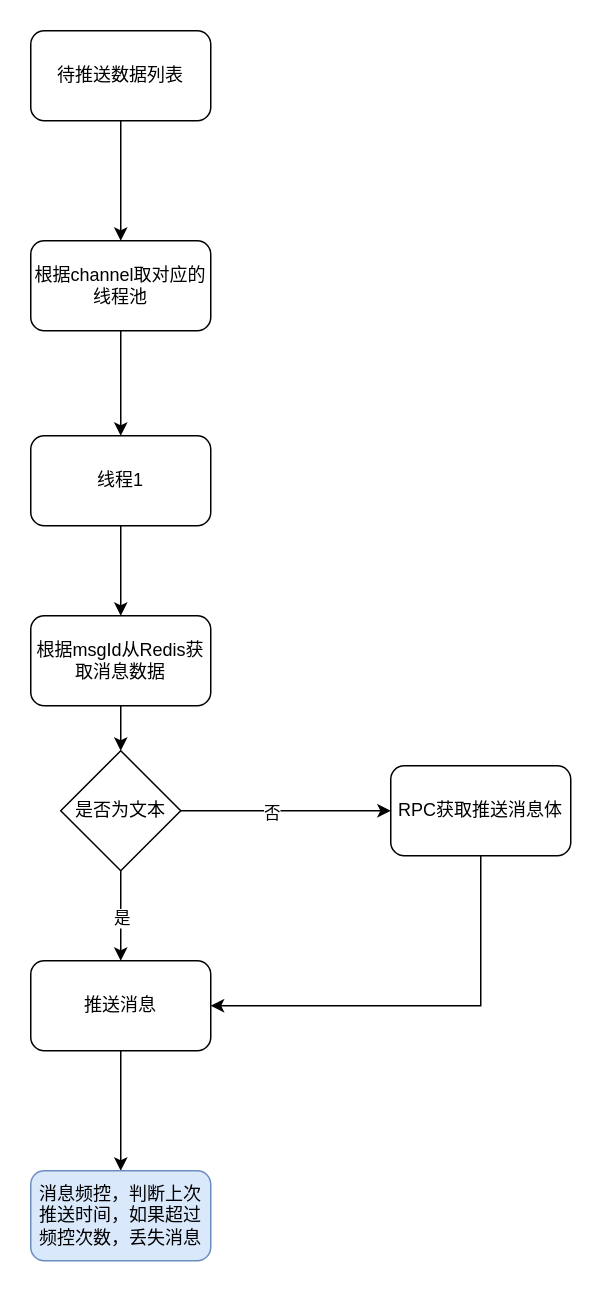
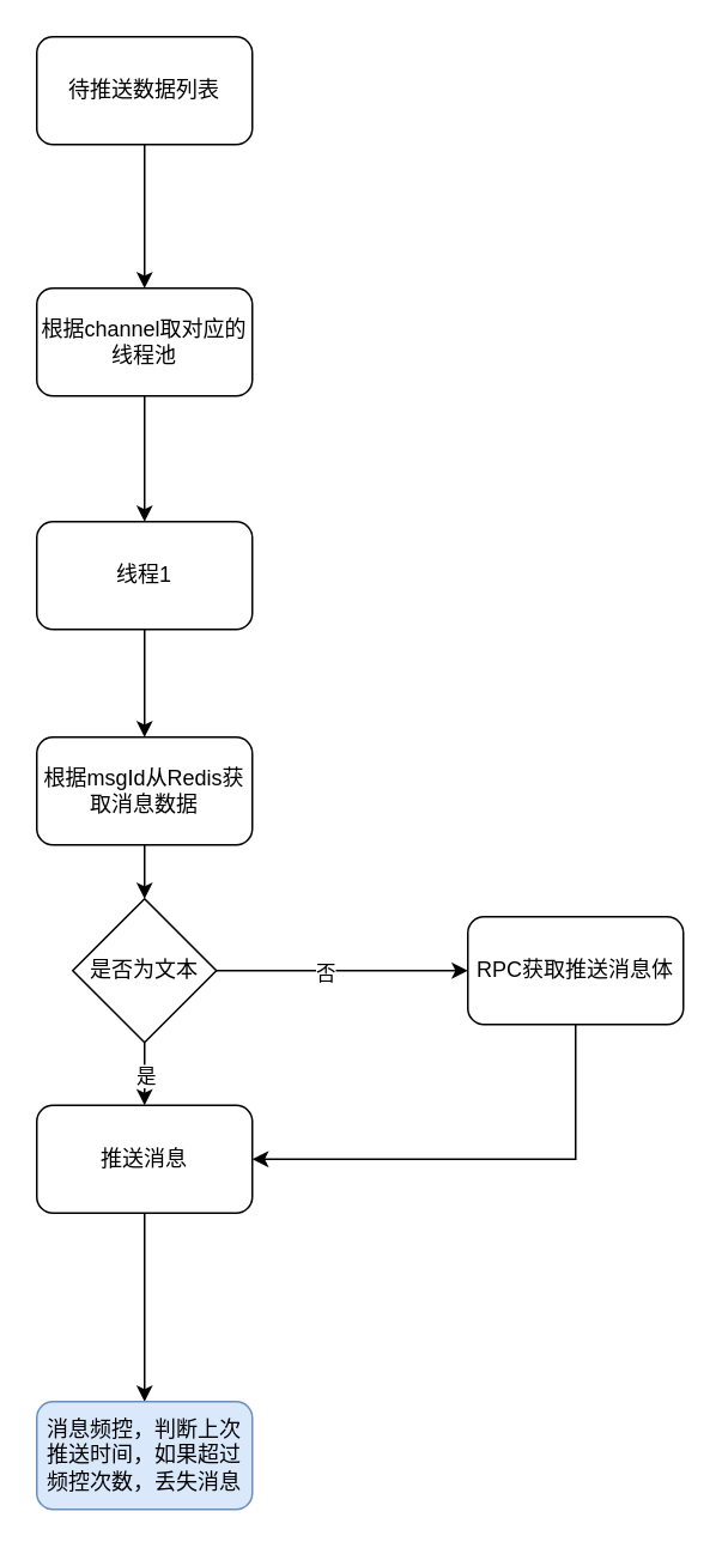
  <mxCell id="0" />
  <mxCell id="1" parent="0" />
  <mxCell id="2" value="" style="edgeStyle=orthogonalEdgeStyle;rounded=0;orthogonalLoop=1;jettySize=auto;html=1;" edge="1" parent="1" source="3" target="19"><mxGeometry relative="1" as="geometry" /></mxCell>
  <mxCell id="3" value="待推送数据列表" style="rounded=1;whiteSpace=wrap;html=1;" parent="1" vertex="1"><mxGeometry x="20" y="20" width="120" height="60" as="geometry" /></mxCell>
  <mxCell id="4" style="edgeStyle=orthogonalEdgeStyle;rounded=0;orthogonalLoop=1;jettySize=auto;html=1;exitX=0.5;exitY=1;exitDx=0;exitDy=0;entryX=0.5;entryY=0;entryDx=0;entryDy=0;" parent="1" source="5" target="7" edge="1"><mxGeometry relative="1" as="geometry" /></mxCell>
  <mxCell id="5" value="线程1" style="rounded=1;whiteSpace=wrap;html=1;" parent="1" vertex="1"><mxGeometry x="20" y="290" width="120" height="60" as="geometry" /></mxCell>
  <mxCell id="6" style="edgeStyle=orthogonalEdgeStyle;rounded=0;orthogonalLoop=1;jettySize=auto;html=1;exitX=0.5;exitY=1;exitDx=0;exitDy=0;entryX=0.5;entryY=0;entryDx=0;entryDy=0;" parent="1" source="7" target="12" edge="1"><mxGeometry relative="1" as="geometry" /></mxCell>
  <mxCell id="7" value="根据msgId从Redis获取消息数据" style="rounded=1;whiteSpace=wrap;html=1;" parent="1" vertex="1"><mxGeometry x="20" y="410" width="120" height="60" as="geometry" /></mxCell>
  <mxCell id="8" style="edgeStyle=orthogonalEdgeStyle;rounded=0;orthogonalLoop=1;jettySize=auto;html=1;exitX=1;exitY=0.5;exitDx=0;exitDy=0;" parent="1" source="12" target="14" edge="1"><mxGeometry relative="1" as="geometry" /></mxCell>
  <mxCell id="9" value="否" style="edgeLabel;html=1;align=center;verticalAlign=middle;resizable=0;points=[];" parent="8" vertex="1" connectable="0"><mxGeometry x="-0.143" y="-1" relative="1" as="geometry"><mxPoint as="offset" /></mxGeometry></mxCell>
  <mxCell id="10" style="edgeStyle=orthogonalEdgeStyle;rounded=0;orthogonalLoop=1;jettySize=auto;html=1;exitX=0.5;exitY=1;exitDx=0;exitDy=0;entryX=0.5;entryY=0;entryDx=0;entryDy=0;" parent="1" source="12" target="16" edge="1"><mxGeometry relative="1" as="geometry" /></mxCell>
  <mxCell id="11" value="是" style="edgeLabel;html=1;align=center;verticalAlign=middle;resizable=0;points=[];" parent="10" vertex="1" connectable="0"><mxGeometry x="0.033" relative="1" as="geometry"><mxPoint as="offset" /></mxGeometry></mxCell>
  <mxCell id="12" value="是否为文本" style="rhombus;whiteSpace=wrap;html=1;" parent="1" vertex="1"><mxGeometry x="40" y="500" width="80" height="80" as="geometry" /></mxCell>
  <mxCell id="13" style="edgeStyle=orthogonalEdgeStyle;rounded=0;orthogonalLoop=1;jettySize=auto;html=1;exitX=0.5;exitY=1;exitDx=0;exitDy=0;entryX=1;entryY=0.5;entryDx=0;entryDy=0;" parent="1" source="14" target="16" edge="1"><mxGeometry relative="1" as="geometry" /></mxCell>
  <mxCell id="14" value="RPC获取推送消息体" style="rounded=1;whiteSpace=wrap;html=1;" parent="1" vertex="1"><mxGeometry x="260" y="510" width="120" height="60" as="geometry" /></mxCell>
  <mxCell id="15" value="" style="edgeStyle=orthogonalEdgeStyle;rounded=0;orthogonalLoop=1;jettySize=auto;html=1;" parent="1" source="16" target="17" edge="1"><mxGeometry relative="1" as="geometry" /></mxCell>
- <mxCell id="16" value="推送消息" style="rounded=1;whiteSpace=wrap;html=1;" parent="1" vertex="1"><mxGeometry x="20" y="640" width="120" height="60" as="geometry" /></mxCell>
+ <mxCell id="16" value="推送消息" style="rounded=1;whiteSpace=wrap;html=1;" parent="1" vertex="1"><mxGeometry x="20" y="615" width="120" height="60" as="geometry" /></mxCell>
  <mxCell id="17" value="消息频控，判断上次推送时间，如果超过频控次数，丢失消息" style="rounded=1;whiteSpace=wrap;html=1;fillColor=#dae8fc;strokeColor=#6c8ebf;" parent="1" vertex="1"><mxGeometry x="20" y="780" width="120" height="60" as="geometry" /></mxCell>
  <mxCell id="18" style="edgeStyle=orthogonalEdgeStyle;rounded=0;orthogonalLoop=1;jettySize=auto;html=1;exitX=0.5;exitY=1;exitDx=0;exitDy=0;entryX=0.5;entryY=0;entryDx=0;entryDy=0;" edge="1" parent="1" source="19" target="5"><mxGeometry relative="1" as="geometry" /></mxCell>
  <mxCell id="19" value="根据channel取对应的线程池" style="rounded=1;whiteSpace=wrap;html=1;" vertex="1" parent="1"><mxGeometry x="20" y="160" width="120" height="60" as="geometry" /></mxCell>
